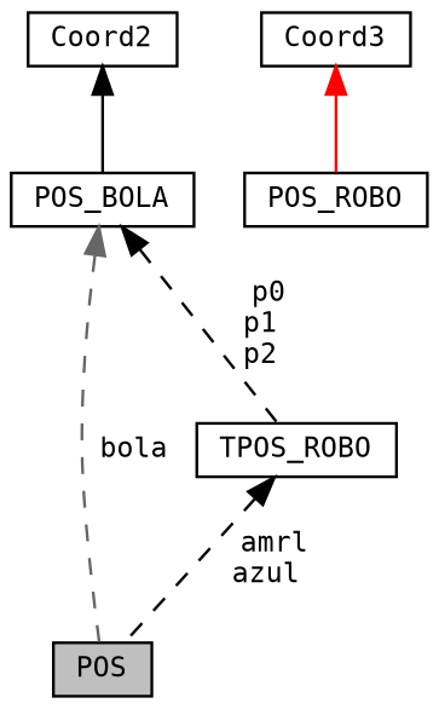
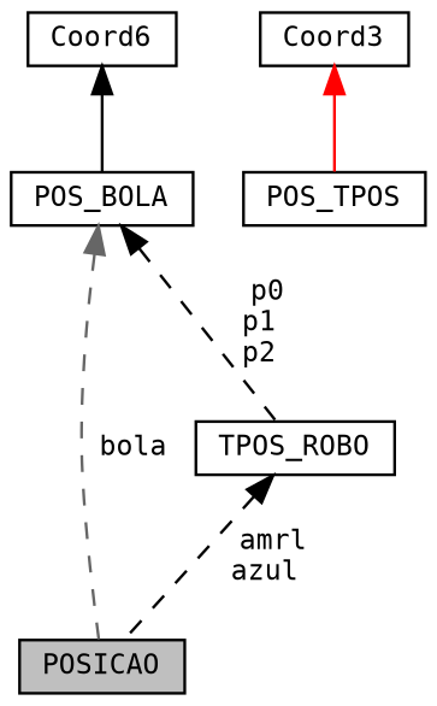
  digraph {
    fontname="DejaVu Sans Mono"
    node [color=black fillcolor=white fontname="DejaVu Sans Mono" fontsize=10 shape=record style=filled]
    edge [color=black dir=back fontname="DejaVu Sans Mono" fontsize=10 labelfontname=Helvetica labelfontsize=10 style=dashed]
-   n1 [fillcolor=grey75 fontcolor=black height=0.2 label=POS width=0.4]
+   n1 [fillcolor=grey75 fontcolor=black height=0.2 label=POSICAO width=0.4]
    n2 [height=0.2 label=TPOS_ROBO width=0.4]
-   n3 [height=0.2 label=POS_ROBO width=0.4]
+   n3 [height=0.2 label=POS_TPOS width=0.4]
    n4 [height=0.2 label=Coord3 width=0.4]
    n5 [height=0.2 label=POS_BOLA width=0.4]
-   n6 [height=0.2 label=Coord2 width=0.4]
+   n6 [height=0.2 label=Coord6 width=0.4]
    n2 -> n1 [label=" amrl\nazul"]
    n4 -> n3 [color=red style=solid]
    n5 -> n1 [color=gray40 label=" bola"]
    n5 -> n2 [label=" p0\np1\np2"]
    n6 -> n5 [style=solid]
  }
